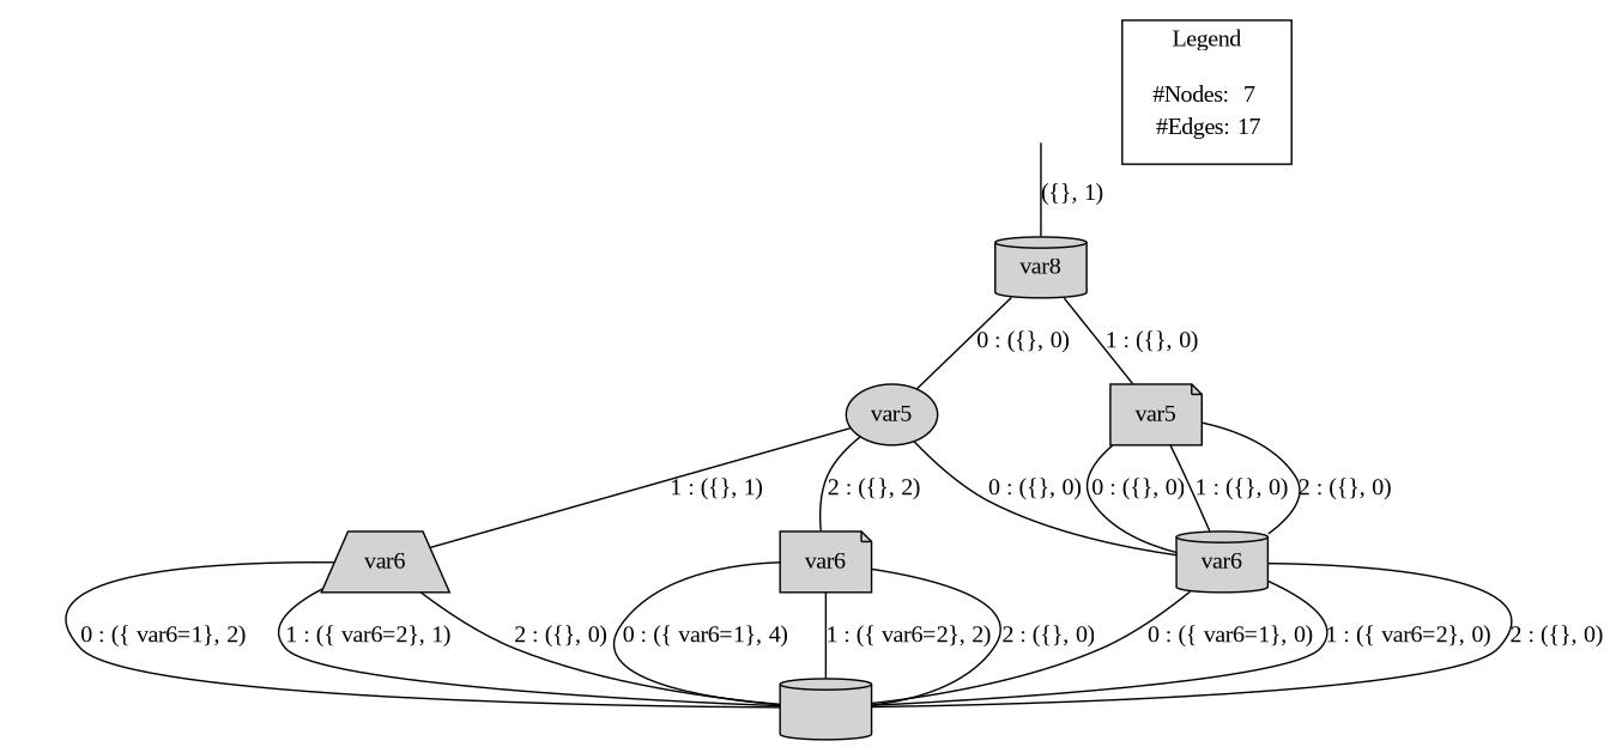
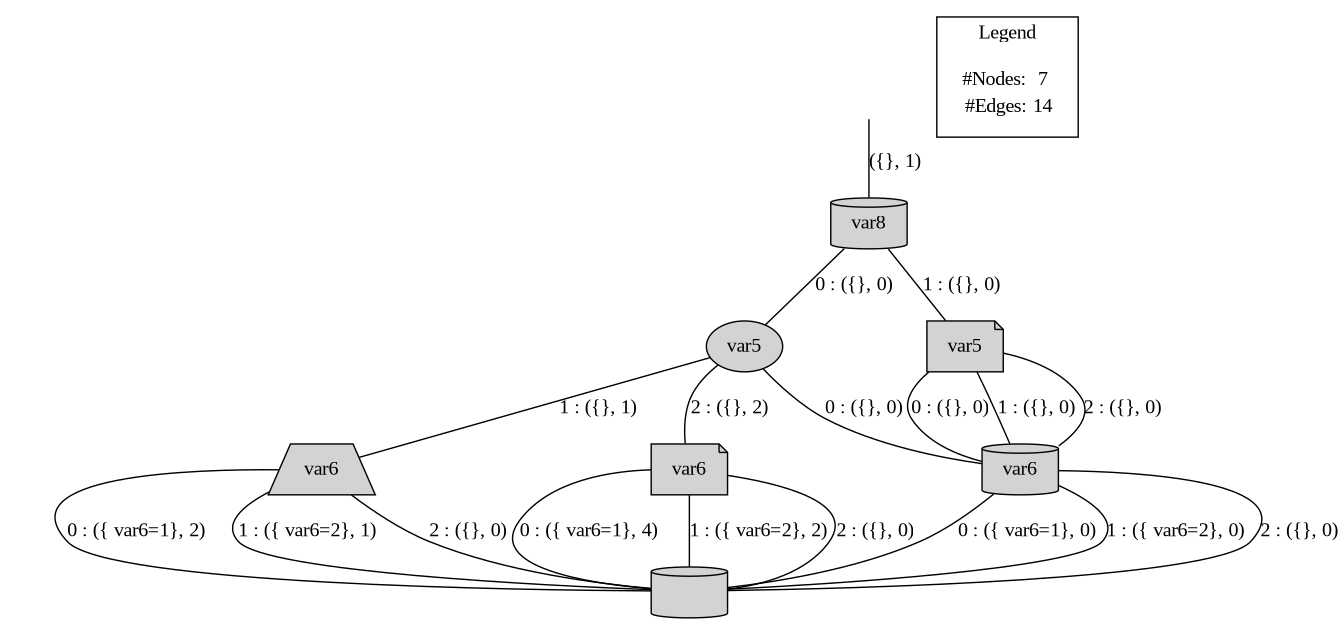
  digraph {
    fontname="Liberation Serif"
    node [fillcolor=lightgrey style=filled shape=cylinder fontname="Liberation Serif"]
    edge [arrowhead=none fontname="Liberation Serif"]
    n1 [label=" "]
    n2 [label=var6]
    n3 [label=var6 shape=trapezium]
    n4 [label=var6 shape=note]
    n5 [label=var5 shape=ellipse]
    n6 [label=var5 shape=note]
    n7 [label=var8]
-   n8 [label=<<table border="0" cellpadding="2" cellspacing="0" cellborder="0">  <tr><td align="right" port="i1">#Nodes:</td><td>7</td></tr>  <tr><td align="right" port="i2">#Edges:</td><td>17</td></tr>  </table>> shape=plaintext fillcolor="" style=""]
+   n8 [label=<<table border="0" cellpadding="2" cellspacing="0" cellborder="0">  <tr><td align="right" port="i1">#Nodes:</td><td>7</td></tr>  <tr><td align="right" port="i2">#Edges:</td><td>14</td></tr>  </table>> shape=plaintext fillcolor="" style=""]
    dummy [style=invis fillcolor="" shape=""]
    subgraph sub_1 {
      rank=same
      n1
    }
    subgraph sub_2 {
      rank=same
      n2
      n3
      n4
    }
    subgraph sub_3 {
      rank=same
      n5
      n6
    }
    subgraph sub_4 {
      rank=same
      n7
    }
    subgraph cluster_5 {
      label=Legend
      n8
    }
    n2 -> n1 [label="0 : ({ var6=1}, 0)"]
    n2 -> n1 [label="1 : ({ var6=2}, 0)"]
    n2 -> n1 [label="2 : ({}, 0)"]
    n3 -> n1 [label="0 : ({ var6=1}, 2)"]
    n3 -> n1 [label="1 : ({ var6=2}, 1)"]
    n3 -> n1 [label="2 : ({}, 0)"]
    n4 -> n1 [label="0 : ({ var6=1}, 4)"]
    n4 -> n1 [label="1 : ({ var6=2}, 2)"]
    n4 -> n1 [label="2 : ({}, 0)"]
    n5 -> n2 [label="0 : ({}, 0)"]
    n5 -> n3 [label="1 : ({}, 1)"]
    n5 -> n4 [label="2 : ({}, 2)"]
    n6 -> n2 [label="0 : ({}, 0)"]
    n6 -> n2 [label="1 : ({}, 0)"]
    n6 -> n2 [label="2 : ({}, 0)"]
    n7 -> n5 [label="0 : ({}, 0)"]
    n7 -> n6 [label="1 : ({}, 0)"]
    dummy -> n7 [label="({}, 1)"]
  }
